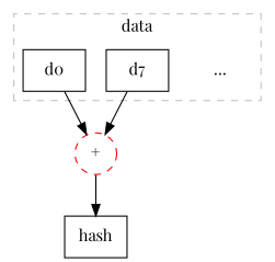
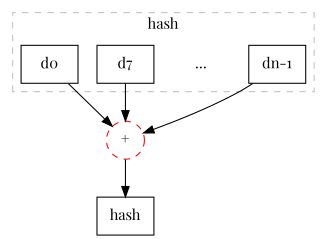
  digraph {
    fontname="Playfair Display"
    node [fontname="Playfair Display" shape=box]
    edge [fontname="Playfair Display"]
    n1 [label=d0]
    n2 [label=d7]
    n3 [label="..." shape=none]
+   n4 [label="dn-1"]
    n5 [color=red label="+" shape=circle style=dashed]
    hash
    subgraph cluster_1 {
      color=gray
-     label=data
+     label=hash
      style=dashed
      subgraph sub_2 {
        color=gray
        label=data
        rank=same
        style=dashed
        n1
        n2
        n3
+       n4
      }
    }
    n1 -> n2 [style=invis]
    n1 -> n5
    n2 -> n3 [style=invis]
    n2 -> n5
+   n3 -> n4 [style=invis]
+   n4 -> n5
    n5 -> hash
  }
